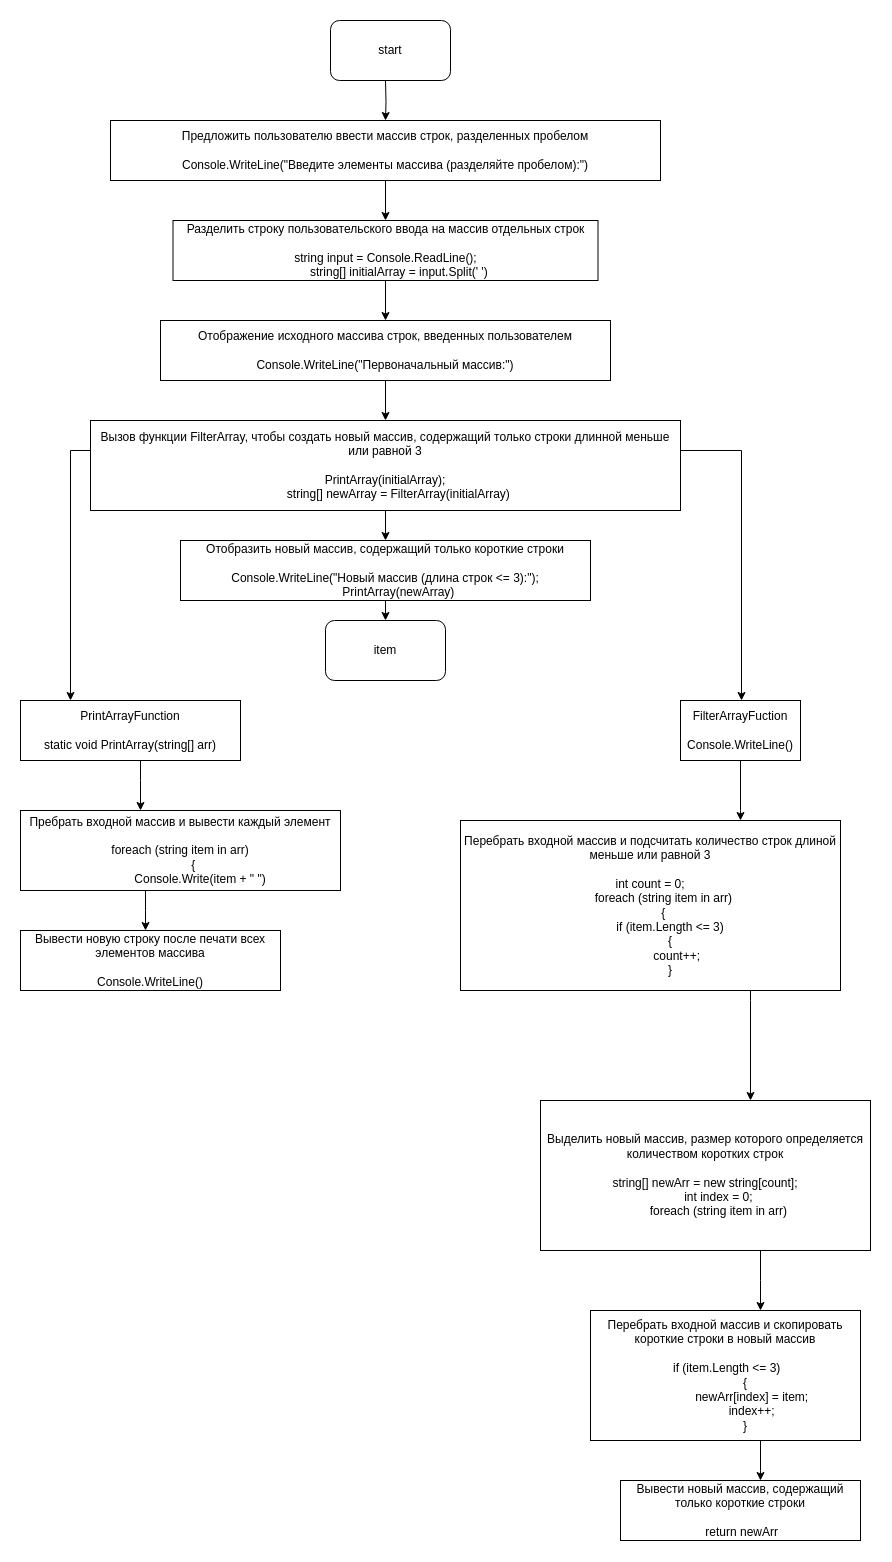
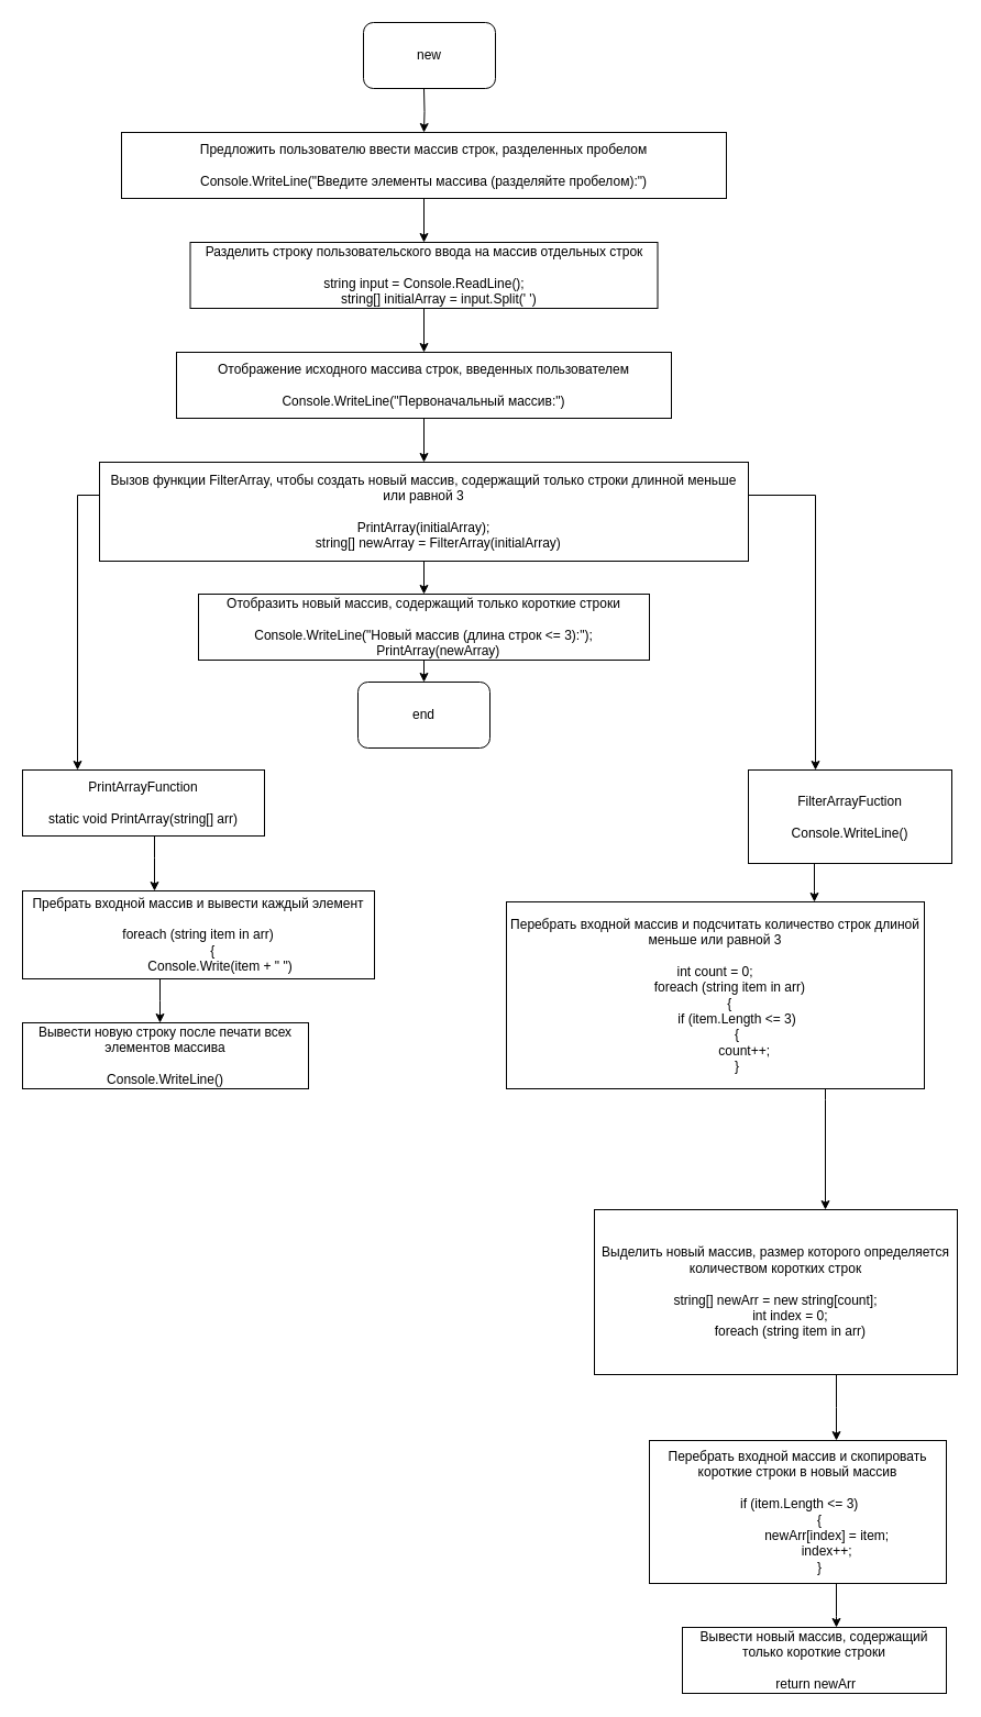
  <mxCell id="0" />
  <mxCell id="1" parent="0" />
  <mxCell id="2" style="edgeStyle=orthogonalEdgeStyle;rounded=0;orthogonalLoop=1;jettySize=auto;html=1;" edge="1" parent="1" target="4"><mxGeometry relative="1" as="geometry"><mxPoint x="385" y="110" as="targetPoint" /><mxPoint x="385" y="80" as="sourcePoint" /></mxGeometry></mxCell>
  <mxCell id="3" style="edgeStyle=orthogonalEdgeStyle;rounded=0;orthogonalLoop=1;jettySize=auto;html=1;" edge="1" parent="1" source="4" target="6"><mxGeometry relative="1" as="geometry"><mxPoint x="385" y="210" as="targetPoint" /></mxGeometry></mxCell>
  <mxCell id="4" value="Предложить пользователю ввести массив строк, разделенных пробелом&lt;br&gt;&lt;br&gt;Console.WriteLine(&quot;Введите элементы массива (разделяйте пробелом):&quot;)" style="rounded=0;whiteSpace=wrap;html=1;" vertex="1" parent="1"><mxGeometry x="110" y="120" width="550" height="60" as="geometry" /></mxCell>
  <mxCell id="5" style="edgeStyle=orthogonalEdgeStyle;rounded=0;orthogonalLoop=1;jettySize=auto;html=1;" edge="1" parent="1" source="6" target="8"><mxGeometry relative="1" as="geometry"><mxPoint x="385" y="320" as="targetPoint" /></mxGeometry></mxCell>
  <mxCell id="6" value="Разделить строку пользовательского ввода на массив отдельных строк&lt;br&gt;&lt;br&gt;&lt;div&gt;string input = Console.ReadLine();&lt;/div&gt;&lt;div&gt;&amp;nbsp; &amp;nbsp; &amp;nbsp; &amp;nbsp; string[] initialArray = input.Split(' ')&lt;/div&gt;" style="rounded=0;whiteSpace=wrap;html=1;" vertex="1" parent="1"><mxGeometry x="172.5" y="220" width="425" height="60" as="geometry" /></mxCell>
  <mxCell id="7" style="edgeStyle=orthogonalEdgeStyle;rounded=0;orthogonalLoop=1;jettySize=auto;html=1;" edge="1" parent="1" source="8" target="12"><mxGeometry relative="1" as="geometry"><mxPoint x="385" y="420" as="targetPoint" /></mxGeometry></mxCell>
  <mxCell id="8" value="Отображение исходного массива строк, введенных пользователем&lt;br&gt;&lt;br&gt;Console.WriteLine(&quot;Первоначальный массив:&quot;)" style="rounded=0;whiteSpace=wrap;html=1;" vertex="1" parent="1"><mxGeometry x="160" y="320" width="450" height="60" as="geometry" /></mxCell>
  <mxCell id="9" style="edgeStyle=orthogonalEdgeStyle;rounded=0;orthogonalLoop=1;jettySize=auto;html=1;" edge="1" parent="1" source="12" target="14"><mxGeometry relative="1" as="geometry"><mxPoint x="385" y="520" as="targetPoint" /></mxGeometry></mxCell>
  <mxCell id="10" style="edgeStyle=orthogonalEdgeStyle;rounded=0;orthogonalLoop=1;jettySize=auto;html=1;" edge="1" parent="1" source="12" target="18"><mxGeometry relative="1" as="geometry"><mxPoint x="70" y="730" as="targetPoint" /><Array as="points"><mxPoint x="70" y="450" /></Array></mxGeometry></mxCell>
  <mxCell id="11" style="edgeStyle=orthogonalEdgeStyle;rounded=0;orthogonalLoop=1;jettySize=auto;html=1;" edge="1" parent="1" source="12" target="23"><mxGeometry relative="1" as="geometry"><mxPoint x="740" y="700" as="targetPoint" /><Array as="points"><mxPoint x="741" y="450" /></Array></mxGeometry></mxCell>
  <mxCell id="12" value="Вызов функции FilterArray, чтобы создать новый массив, содержащий только строки длинной меньше или равной 3&lt;br&gt;&lt;br&gt;&lt;div&gt;PrintArray(initialArray);&lt;/div&gt;&lt;div&gt;&amp;nbsp; &amp;nbsp; &amp;nbsp; &amp;nbsp; string[] newArray = FilterArray(initialArray)&lt;/div&gt;" style="rounded=0;whiteSpace=wrap;html=1;" vertex="1" parent="1"><mxGeometry x="90" y="420" width="590" height="90" as="geometry" /></mxCell>
  <mxCell id="13" style="edgeStyle=orthogonalEdgeStyle;rounded=0;orthogonalLoop=1;jettySize=auto;html=1;" edge="1" parent="1" source="14"><mxGeometry relative="1" as="geometry"><mxPoint x="385" y="620" as="targetPoint" /></mxGeometry></mxCell>
  <mxCell id="14" value="Отобразить новый массив, содержащий только короткие строки&lt;br&gt;&lt;br&gt;&lt;div&gt;Console.WriteLine(&quot;Новый массив (длина строк &amp;lt;= 3):&quot;);&lt;/div&gt;&lt;div&gt;&amp;nbsp; &amp;nbsp; &amp;nbsp; &amp;nbsp; PrintArray(newArray)&lt;/div&gt;" style="rounded=0;whiteSpace=wrap;html=1;" vertex="1" parent="1"><mxGeometry x="180" y="540" width="410" height="60" as="geometry" /></mxCell>
- <mxCell id="15" value="start" style="rounded=1;whiteSpace=wrap;html=1;" vertex="1" parent="1"><mxGeometry x="330" y="20" width="120" height="60" as="geometry" /></mxCell>
- <mxCell id="16" value="item" style="rounded=1;whiteSpace=wrap;html=1;" vertex="1" parent="1"><mxGeometry x="325" y="620" width="120" height="60" as="geometry" /></mxCell>
+ <mxCell id="15" value="new" style="rounded=1;whiteSpace=wrap;html=1;" vertex="1" parent="1"><mxGeometry x="330" y="20" width="120" height="60" as="geometry" /></mxCell>
+ <mxCell id="16" value="end" style="rounded=1;whiteSpace=wrap;html=1;" vertex="1" parent="1"><mxGeometry x="325" y="620" width="120" height="60" as="geometry" /></mxCell>
  <mxCell id="17" style="edgeStyle=orthogonalEdgeStyle;rounded=0;orthogonalLoop=1;jettySize=auto;html=1;" edge="1" parent="1" source="18" target="20"><mxGeometry relative="1" as="geometry"><mxPoint x="70" y="800" as="targetPoint" /><Array as="points"><mxPoint x="140" y="780" /><mxPoint x="140" y="780" /></Array></mxGeometry></mxCell>
  <mxCell id="18" value="PrintArrayFunction&lt;br&gt;&lt;br&gt;static void PrintArray(string[] arr)" style="rounded=0;whiteSpace=wrap;html=1;" vertex="1" parent="1"><mxGeometry y="700" width="220" height="60" as="geometry" x="20" /></mxCell>
  <mxCell id="19" style="edgeStyle=orthogonalEdgeStyle;rounded=0;orthogonalLoop=1;jettySize=auto;html=1;" edge="1" parent="1" source="20" target="21"><mxGeometry relative="1" as="geometry"><mxPoint x="70" y="890" as="targetPoint" /><Array as="points"><mxPoint x="145" y="910" /><mxPoint x="145" y="910" /></Array></mxGeometry></mxCell>
  <mxCell id="20" value="Пребрать входной массив и вывести каждый элемент&lt;br&gt;&lt;br&gt;&lt;div&gt;foreach (string item in arr)&lt;/div&gt;&lt;div&gt;&amp;nbsp; &amp;nbsp; &amp;nbsp; &amp;nbsp; {&lt;/div&gt;&lt;div&gt;&amp;nbsp; &amp;nbsp; &amp;nbsp; &amp;nbsp; &amp;nbsp; &amp;nbsp; Console.Write(item + &quot; &quot;)&lt;/div&gt;" style="rounded=0;whiteSpace=wrap;html=1;" vertex="1" parent="1"><mxGeometry y="810" width="320" height="80" as="geometry" x="20" /></mxCell>
  <mxCell id="21" value="Вывести новую строку после печати всех элементов массива&lt;br&gt;&lt;br&gt;Console.WriteLine()" style="rounded=0;whiteSpace=wrap;html=1;" vertex="1" parent="1"><mxGeometry y="930" width="260" height="60" as="geometry" x="20" /></mxCell>
  <mxCell id="22" style="edgeStyle=orthogonalEdgeStyle;rounded=0;orthogonalLoop=1;jettySize=auto;html=1;" edge="1" parent="1" source="23" target="25"><mxGeometry relative="1" as="geometry"><mxPoint x="740" y="810" as="targetPoint" /><Array as="points"><mxPoint x="740" y="810" /><mxPoint x="740" y="810" /></Array></mxGeometry></mxCell>
- <mxCell id="23" value="FilterArrayFuction&lt;br&gt;&lt;br&gt;Console.WriteLine()" style="rounded=0;whiteSpace=wrap;html=1;" vertex="1" parent="1"><mxGeometry x="680" y="700" width="120" height="60" as="geometry" /></mxCell>
+ <mxCell id="23" value="FilterArrayFuction&lt;br&gt;&lt;br&gt;Console.WriteLine()" style="rounded=0;whiteSpace=wrap;html=1;" vertex="1" parent="1"><mxGeometry x="680" y="700" width="185" height="85" as="geometry" /></mxCell>
  <mxCell id="24" style="edgeStyle=orthogonalEdgeStyle;rounded=0;orthogonalLoop=1;jettySize=auto;html=1;" edge="1" parent="1" source="25" target="27"><mxGeometry relative="1" as="geometry"><mxPoint x="740" y="890" as="targetPoint" /><Array as="points"><mxPoint x="750" y="1000" /><mxPoint x="750" y="1000" /></Array></mxGeometry></mxCell>
  <mxCell id="25" value="Перебрать входной массив и подсчитать количество строк длиной меньше или равной 3&lt;br&gt;&lt;br&gt;&lt;div&gt;int count = 0;&lt;/div&gt;&lt;div&gt;&amp;nbsp; &amp;nbsp; &amp;nbsp; &amp;nbsp; foreach (string item in arr)&lt;/div&gt;&lt;div&gt;&amp;nbsp; &amp;nbsp; &amp;nbsp; &amp;nbsp; {&lt;/div&gt;&lt;div&gt;&amp;nbsp; &amp;nbsp; &amp;nbsp; &amp;nbsp; &amp;nbsp; &amp;nbsp; if (item.Length &amp;lt;= 3)&lt;/div&gt;&lt;div&gt;&amp;nbsp; &amp;nbsp; &amp;nbsp; &amp;nbsp; &amp;nbsp; &amp;nbsp; {&lt;/div&gt;&lt;div&gt;&amp;nbsp; &amp;nbsp; &amp;nbsp; &amp;nbsp; &amp;nbsp; &amp;nbsp; &amp;nbsp; &amp;nbsp; count++;&lt;/div&gt;&lt;div&gt;&amp;nbsp; &amp;nbsp; &amp;nbsp; &amp;nbsp; &amp;nbsp; &amp;nbsp; }&lt;/div&gt;" style="rounded=0;whiteSpace=wrap;html=1;" vertex="1" parent="1"><mxGeometry x="460" y="820" width="380" height="170" as="geometry" /></mxCell>
  <mxCell id="26" style="edgeStyle=orthogonalEdgeStyle;rounded=0;orthogonalLoop=1;jettySize=auto;html=1;" edge="1" parent="1" source="27" target="29"><mxGeometry relative="1" as="geometry"><mxPoint x="740" y="990" as="targetPoint" /><Array as="points"><mxPoint x="760" y="1280" /><mxPoint x="760" y="1280" /></Array></mxGeometry></mxCell>
  <mxCell id="27" value="Выделить новый массив, размер которого определяется количеством коротких строк&lt;br&gt;&lt;br&gt;&lt;div&gt;string[] newArr = new string[count];&lt;/div&gt;&lt;div&gt;&amp;nbsp; &amp;nbsp; &amp;nbsp; &amp;nbsp; int index = 0;&lt;/div&gt;&lt;div&gt;&amp;nbsp; &amp;nbsp; &amp;nbsp; &amp;nbsp; foreach (string item in arr)&lt;/div&gt;" style="rounded=0;whiteSpace=wrap;html=1;" vertex="1" parent="1"><mxGeometry x="540" y="1100" width="330" height="150" as="geometry" /></mxCell>
  <mxCell id="28" style="edgeStyle=orthogonalEdgeStyle;rounded=0;orthogonalLoop=1;jettySize=auto;html=1;" edge="1" parent="1" source="29" target="30"><mxGeometry relative="1" as="geometry"><mxPoint x="740" y="1060" as="targetPoint" /><Array as="points"><mxPoint x="760" y="1470" /><mxPoint x="760" y="1470" /></Array></mxGeometry></mxCell>
  <mxCell id="29" value="Перебрать входной массив и скопировать короткие строки в новый массив&lt;br&gt;&lt;br&gt;&lt;div&gt;&amp;nbsp;if (item.Length &amp;lt;= 3)&lt;/div&gt;&lt;div&gt;&amp;nbsp; &amp;nbsp; &amp;nbsp; &amp;nbsp; &amp;nbsp; &amp;nbsp; {&lt;/div&gt;&lt;div&gt;&amp;nbsp; &amp;nbsp; &amp;nbsp; &amp;nbsp; &amp;nbsp; &amp;nbsp; &amp;nbsp; &amp;nbsp; newArr[index] = item;&lt;/div&gt;&lt;div&gt;&amp;nbsp; &amp;nbsp; &amp;nbsp; &amp;nbsp; &amp;nbsp; &amp;nbsp; &amp;nbsp; &amp;nbsp; index++;&lt;/div&gt;&lt;div&gt;&amp;nbsp; &amp;nbsp; &amp;nbsp; &amp;nbsp; &amp;nbsp; &amp;nbsp; }&lt;/div&gt;" style="rounded=0;whiteSpace=wrap;html=1;" vertex="1" parent="1"><mxGeometry x="590" y="1310" width="270" height="130" as="geometry" /></mxCell>
  <mxCell id="30" value="Вывести новый массив, содержащий только короткие строки&lt;br&gt;&lt;br&gt;&amp;nbsp;return newArr" style="rounded=0;whiteSpace=wrap;html=1;" vertex="1" parent="1"><mxGeometry x="620" y="1480" width="240" height="60" as="geometry" /></mxCell>
